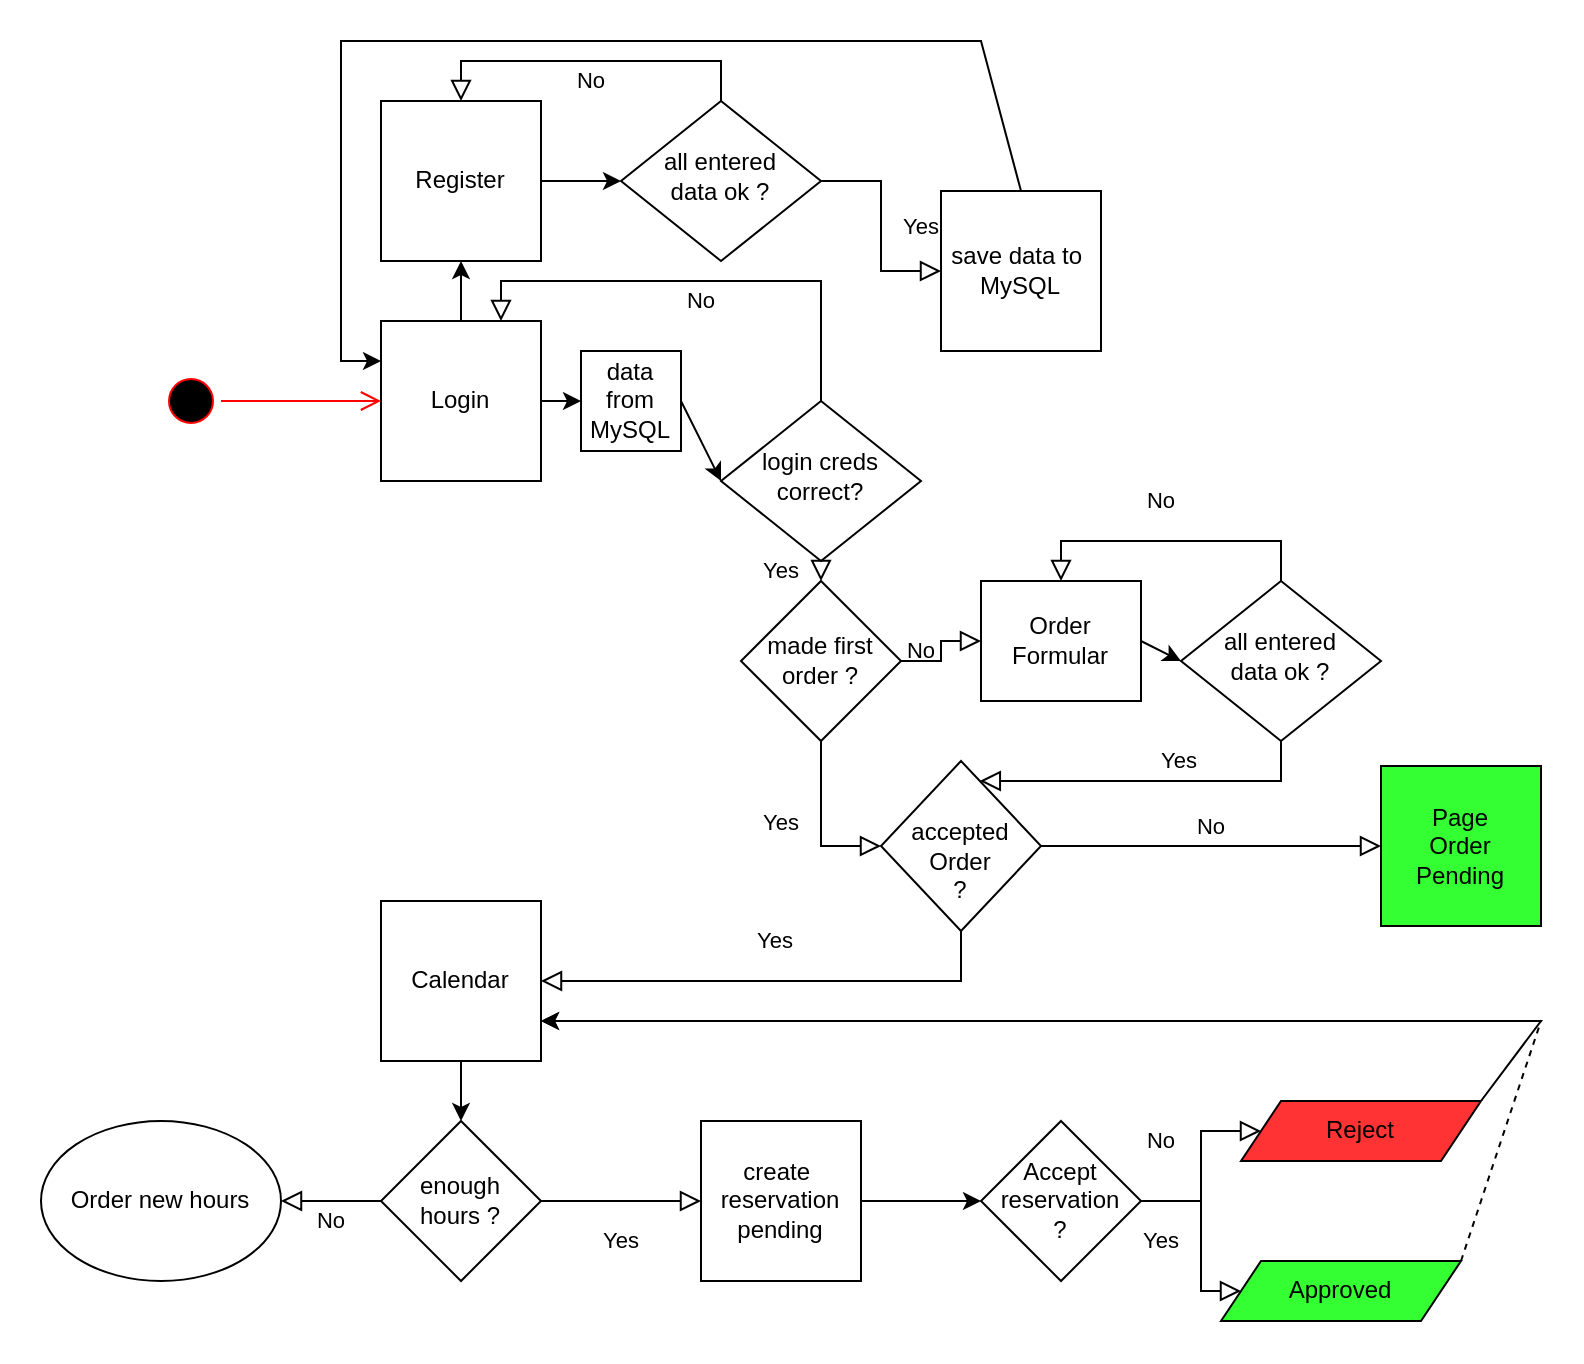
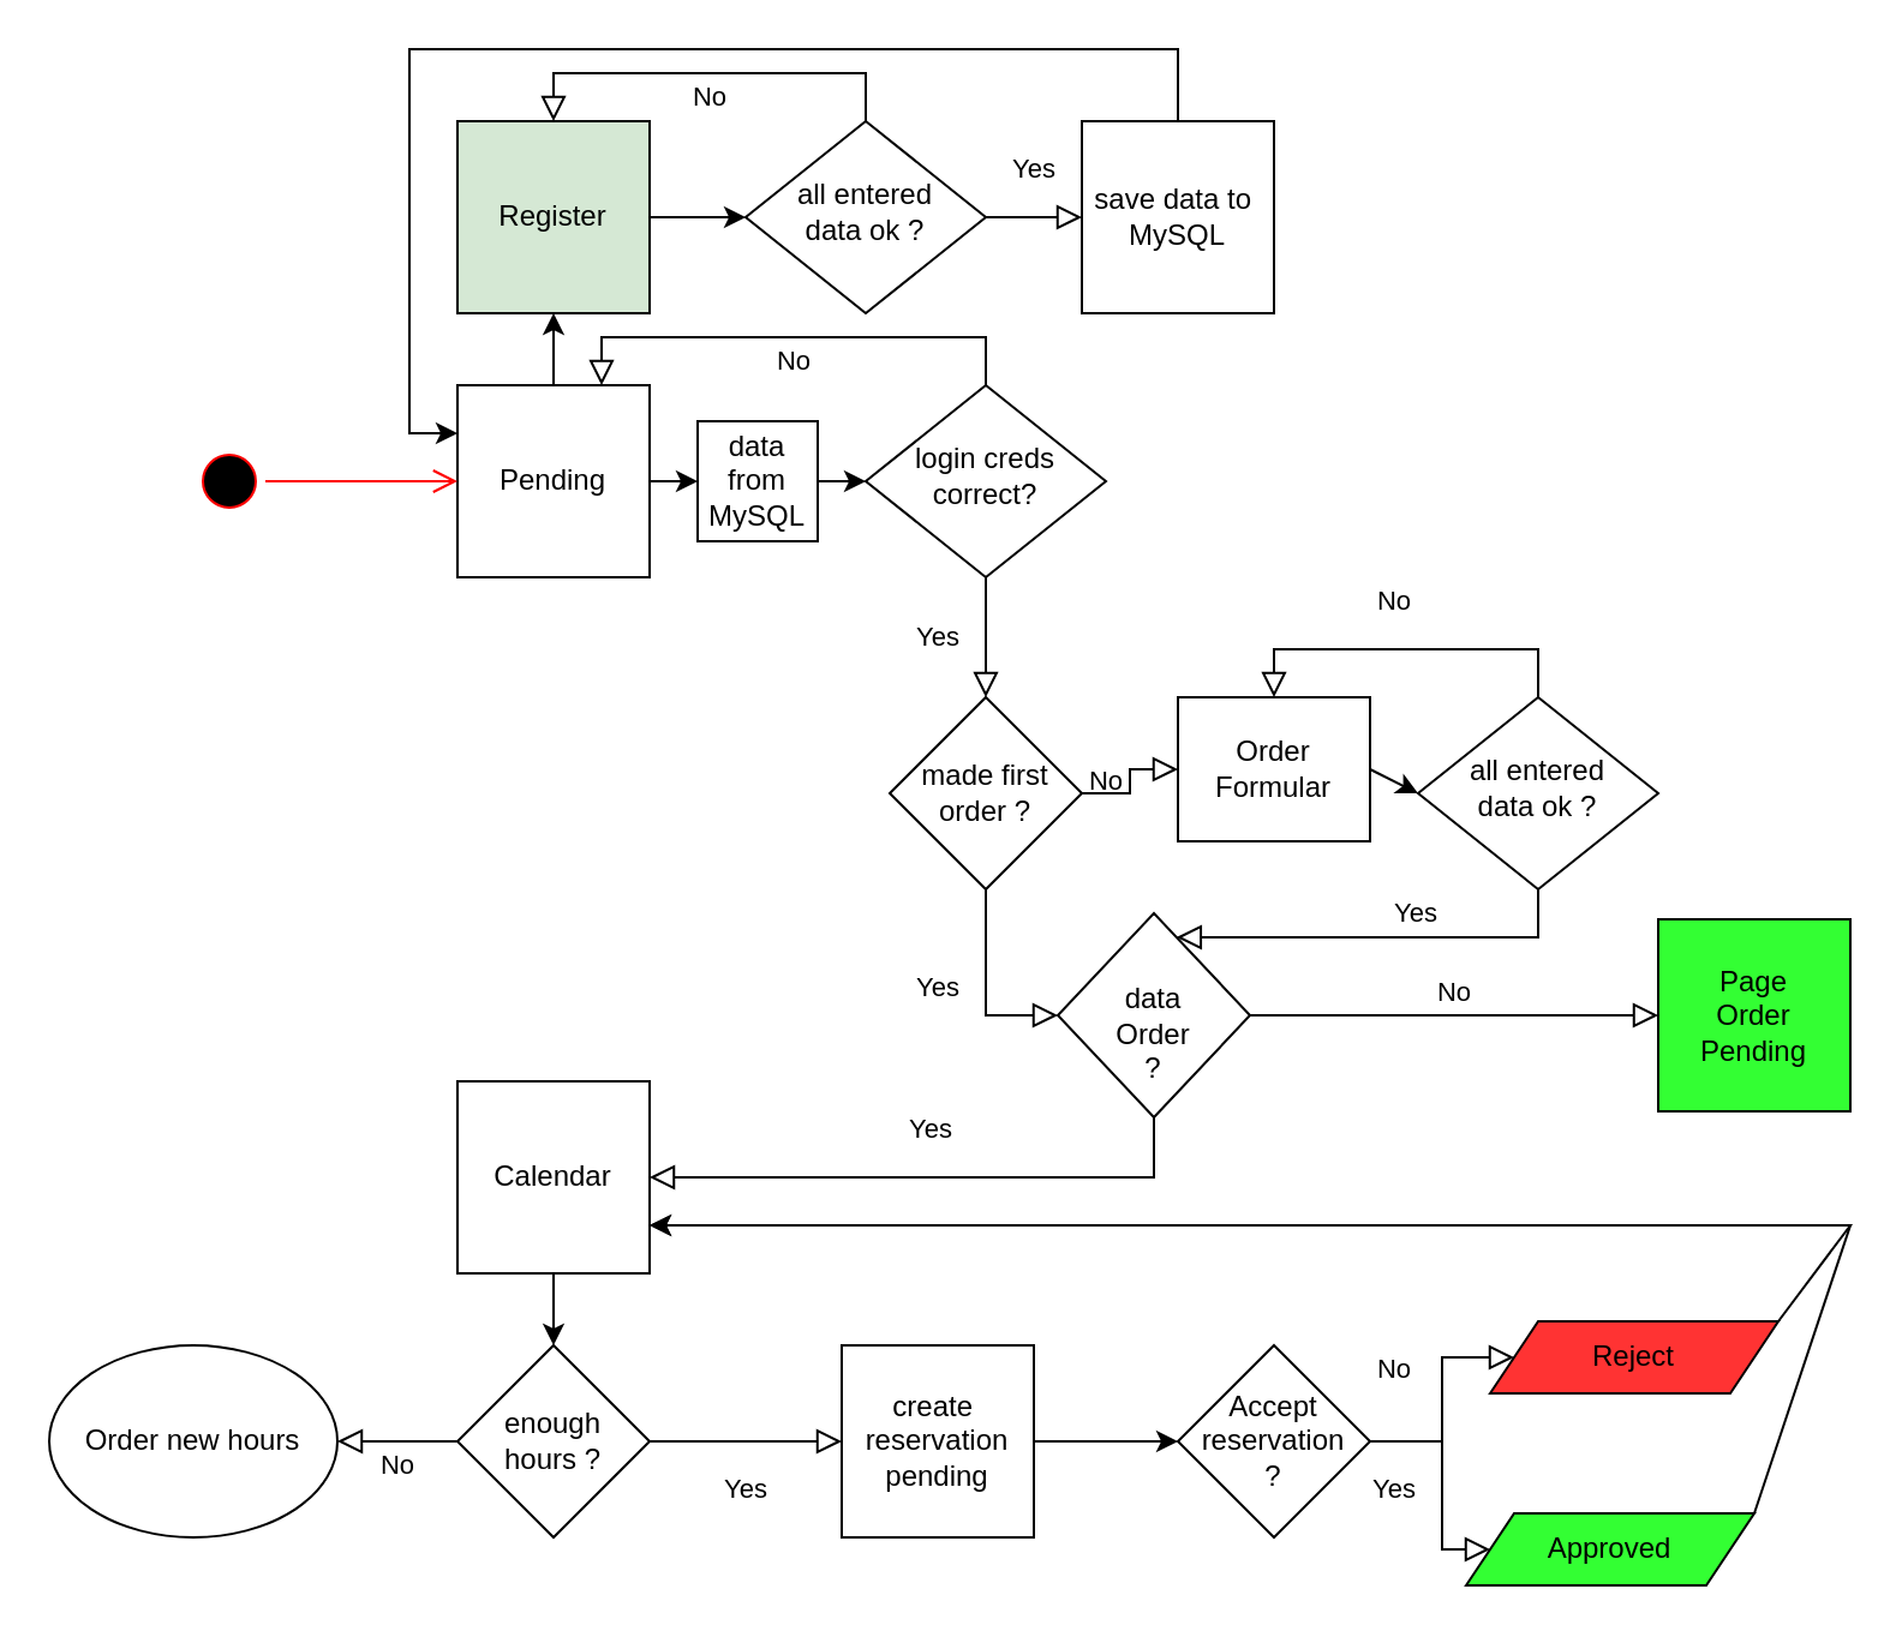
  <mxCell id="0" />
  <mxCell id="1" parent="0" />
- <mxCell id="2" value="Register" style="whiteSpace=wrap;html=1;aspect=fixed;" parent="1" vertex="1"><mxGeometry x="190" y="50" width="80" height="80" as="geometry" /></mxCell>
- <mxCell id="3" value="Login" style="whiteSpace=wrap;html=1;aspect=fixed;" parent="1" vertex="1"><mxGeometry x="190" y="160" width="80" height="80" as="geometry" /></mxCell>
+ <mxCell id="2" value="Register" style="whiteSpace=wrap;html=1;aspect=fixed;fillColor=#d5e8d4;" parent="1" vertex="1"><mxGeometry x="190" y="50" width="80" height="80" as="geometry" /></mxCell>
+ <mxCell id="3" value="Pending" style="whiteSpace=wrap;html=1;aspect=fixed;" parent="1" vertex="1"><mxGeometry x="190" y="160" width="80" height="80" as="geometry" /></mxCell>
  <mxCell id="4" value="Calendar" style="whiteSpace=wrap;html=1;aspect=fixed;" parent="1" vertex="1"><mxGeometry x="190" y="450" width="80" height="80" as="geometry" /></mxCell>
  <mxCell id="5" value="Yes" style="rounded=0;html=1;jettySize=auto;orthogonalLoop=1;fontSize=11;endArrow=block;endFill=0;endSize=8;strokeWidth=1;shadow=0;labelBackgroundColor=none;edgeStyle=orthogonalEdgeStyle;entryX=0;entryY=0.5;entryDx=0;entryDy=0;" parent="1" target="43" edge="1"><mxGeometry x="0.053" y="-20" relative="1" as="geometry"><mxPoint as="offset" /><mxPoint x="570" y="600" as="sourcePoint" /><mxPoint x="530" y="720" as="targetPoint" /><Array as="points"><mxPoint x="600" y="600" /><mxPoint x="600" y="645" /></Array></mxGeometry></mxCell>
  <mxCell id="6" value="" style="endArrow=classic;html=1;rounded=0;entryX=0.5;entryY=1;entryDx=0;entryDy=0;exitX=0.5;exitY=0;exitDx=0;exitDy=0;" parent="1" source="3" target="2" edge="1"><mxGeometry width="50" height="50" relative="1" as="geometry"><mxPoint x="190" y="220" as="sourcePoint" /><mxPoint x="240" y="170" as="targetPoint" /></mxGeometry></mxCell>
  <mxCell id="7" value="all entered &lt;br&gt;data ok ?" style="rhombus;whiteSpace=wrap;html=1;shadow=0;fontFamily=Helvetica;fontSize=12;align=center;strokeWidth=1;spacing=6;spacingTop=-4;" parent="1" vertex="1"><mxGeometry x="310" y="50" width="100" height="80" as="geometry" /></mxCell>
  <mxCell id="8" value="" style="endArrow=classic;html=1;rounded=0;entryX=0;entryY=0.5;entryDx=0;entryDy=0;exitX=1;exitY=0.5;exitDx=0;exitDy=0;" parent="1" source="2" target="7" edge="1"><mxGeometry width="50" height="50" relative="1" as="geometry"><mxPoint x="310" y="160" as="sourcePoint" /><mxPoint x="310" y="130" as="targetPoint" /></mxGeometry></mxCell>
  <mxCell id="9" value="No" style="edgeStyle=orthogonalEdgeStyle;rounded=0;html=1;jettySize=auto;orthogonalLoop=1;fontSize=11;endArrow=block;endFill=0;endSize=8;strokeWidth=1;shadow=0;labelBackgroundColor=none;exitX=0.5;exitY=0;exitDx=0;exitDy=0;entryX=0.5;entryY=0;entryDx=0;entryDy=0;" parent="1" source="7" target="2" edge="1"><mxGeometry y="10" relative="1" as="geometry"><mxPoint as="offset" /><mxPoint x="380" y="-10" as="sourcePoint" /><mxPoint x="460" y="-10" as="targetPoint" /></mxGeometry></mxCell>
  <mxCell id="10" value="Yes" style="rounded=0;html=1;jettySize=auto;orthogonalLoop=1;fontSize=11;endArrow=block;endFill=0;endSize=8;strokeWidth=1;shadow=0;labelBackgroundColor=none;edgeStyle=orthogonalEdgeStyle;exitX=1;exitY=0.5;exitDx=0;exitDy=0;entryX=0;entryY=0.5;entryDx=0;entryDy=0;" parent="1" source="7" target="11" edge="1"><mxGeometry y="20" relative="1" as="geometry"><mxPoint as="offset" /><mxPoint x="420" y="175" as="sourcePoint" /><mxPoint x="450" y="90" as="targetPoint" /></mxGeometry></mxCell>
- <mxCell id="11" value="save data to&amp;nbsp;&lt;br&gt;MySQL" style="whiteSpace=wrap;html=1;aspect=fixed;" parent="1" vertex="1"><mxGeometry x="470" y="95" width="80" height="80" as="geometry" /></mxCell>
- <mxCell id="12" value="login creds correct?" style="rhombus;whiteSpace=wrap;html=1;shadow=0;fontFamily=Helvetica;fontSize=12;align=center;strokeWidth=1;spacing=6;spacingTop=-4;" parent="1" vertex="1"><mxGeometry x="360" y="200" width="100" height="80" as="geometry" /></mxCell>
+ <mxCell id="11" value="save data to&amp;nbsp;&lt;br&gt;MySQL" style="whiteSpace=wrap;html=1;aspect=fixed;" parent="1" vertex="1"><mxGeometry x="450" y="50" width="80" height="80" as="geometry" /></mxCell>
+ <mxCell id="12" value="login creds correct?" style="rhombus;whiteSpace=wrap;html=1;shadow=0;fontFamily=Helvetica;fontSize=12;align=center;strokeWidth=1;spacing=6;spacingTop=-4;" parent="1" vertex="1"><mxGeometry x="360" y="160" width="100" height="80" as="geometry" /></mxCell>
  <mxCell id="13" value="data from MySQL" style="whiteSpace=wrap;html=1;aspect=fixed;" parent="1" vertex="1"><mxGeometry x="290" y="175" width="50" height="50" as="geometry" /></mxCell>
  <mxCell id="14" value="" style="endArrow=classic;html=1;rounded=0;entryX=0;entryY=0.5;entryDx=0;entryDy=0;exitX=1;exitY=0.5;exitDx=0;exitDy=0;" parent="1" source="3" target="13" edge="1"><mxGeometry width="50" height="50" relative="1" as="geometry"><mxPoint x="270" y="310" as="sourcePoint" /><mxPoint x="270" y="280" as="targetPoint" /></mxGeometry></mxCell>
  <mxCell id="15" value="" style="endArrow=classic;html=1;rounded=0;entryX=0;entryY=0.5;entryDx=0;entryDy=0;exitX=1;exitY=0.5;exitDx=0;exitDy=0;" parent="1" source="13" target="12" edge="1"><mxGeometry width="50" height="50" relative="1" as="geometry"><mxPoint x="359.31" y="270" as="sourcePoint" /><mxPoint x="359.31" y="240" as="targetPoint" /></mxGeometry></mxCell>
  <mxCell id="16" value="No" style="edgeStyle=orthogonalEdgeStyle;rounded=0;html=1;jettySize=auto;orthogonalLoop=1;fontSize=11;endArrow=block;endFill=0;endSize=8;strokeWidth=1;shadow=0;labelBackgroundColor=none;exitX=0.5;exitY=0;exitDx=0;exitDy=0;entryX=0.75;entryY=0;entryDx=0;entryDy=0;" parent="1" source="12" target="3" edge="1"><mxGeometry y="10" relative="1" as="geometry"><mxPoint as="offset" /><mxPoint x="480" y="175" as="sourcePoint" /><mxPoint x="560" y="175" as="targetPoint" /></mxGeometry></mxCell>
  <mxCell id="17" value="" style="endArrow=classic;html=1;rounded=0;exitX=0.5;exitY=0;exitDx=0;exitDy=0;entryX=0;entryY=0.25;entryDx=0;entryDy=0;" parent="1" source="11" target="3" edge="1"><mxGeometry width="50" height="50" relative="1" as="geometry"><mxPoint x="570" y="70" as="sourcePoint" /><mxPoint x="620" y="20" as="targetPoint" /><Array as="points"><mxPoint x="490" y="20" /><mxPoint x="170" y="20" /><mxPoint x="170" y="180" /></Array></mxGeometry></mxCell>
  <mxCell id="18" value="Yes" style="rounded=0;html=1;jettySize=auto;orthogonalLoop=1;fontSize=11;endArrow=block;endFill=0;endSize=8;strokeWidth=1;shadow=0;labelBackgroundColor=none;edgeStyle=orthogonalEdgeStyle;exitX=0.5;exitY=1;exitDx=0;exitDy=0;entryX=1;entryY=0.5;entryDx=0;entryDy=0;" parent="1" source="32" target="4" edge="1"><mxGeometry y="-20" relative="1" as="geometry"><mxPoint as="offset" /><mxPoint x="520" y="280" as="sourcePoint" /><mxPoint x="520" y="340" as="targetPoint" /><Array as="points"><mxPoint x="480" y="490" /></Array></mxGeometry></mxCell>
  <mxCell id="19" value="" style="edgeStyle=orthogonalEdgeStyle;rounded=0;orthogonalLoop=1;jettySize=auto;html=1;entryX=0;entryY=0.5;entryDx=0;entryDy=0;" parent="1" source="20" target="26" edge="1"><mxGeometry relative="1" as="geometry"><mxPoint x="490" y="600" as="targetPoint" /></mxGeometry></mxCell>
  <mxCell id="20" value="create&amp;nbsp;&lt;br&gt;reservation&lt;br&gt;pending" style="whiteSpace=wrap;html=1;aspect=fixed;" parent="1" vertex="1"><mxGeometry x="350" y="560" width="80" height="80" as="geometry" /></mxCell>
  <mxCell id="21" value="enough&lt;br&gt;hours ?" style="rhombus;whiteSpace=wrap;html=1;" parent="1" vertex="1"><mxGeometry x="190" y="560" width="80" height="80" as="geometry" /></mxCell>
  <mxCell id="22" value="Order new hours" style="ellipse;whiteSpace=wrap;html=1;" parent="1" vertex="1"><mxGeometry x="20" y="560" width="120" height="80" as="geometry" /></mxCell>
  <mxCell id="23" value="" style="endArrow=classic;html=1;rounded=0;exitX=0.5;exitY=1;exitDx=0;exitDy=0;entryX=0.5;entryY=0;entryDx=0;entryDy=0;" parent="1" source="4" target="21" edge="1"><mxGeometry width="50" height="50" relative="1" as="geometry"><mxPoint x="330" y="440" as="sourcePoint" /><mxPoint x="380" y="390" as="targetPoint" /></mxGeometry></mxCell>
  <mxCell id="24" value="Yes" style="rounded=0;html=1;jettySize=auto;orthogonalLoop=1;fontSize=11;endArrow=block;endFill=0;endSize=8;strokeWidth=1;shadow=0;labelBackgroundColor=none;edgeStyle=orthogonalEdgeStyle;exitX=1;exitY=0.5;exitDx=0;exitDy=0;entryX=0;entryY=0.5;entryDx=0;entryDy=0;" parent="1" source="21" target="20" edge="1"><mxGeometry y="-20" relative="1" as="geometry"><mxPoint as="offset" /><mxPoint x="300" y="610" as="sourcePoint" /><mxPoint x="340" y="600" as="targetPoint" /></mxGeometry></mxCell>
  <mxCell id="25" value="No" style="edgeStyle=orthogonalEdgeStyle;rounded=0;html=1;jettySize=auto;orthogonalLoop=1;fontSize=11;endArrow=block;endFill=0;endSize=8;strokeWidth=1;shadow=0;labelBackgroundColor=none;exitX=0;exitY=0.5;exitDx=0;exitDy=0;entryX=1;entryY=0.5;entryDx=0;entryDy=0;" parent="1" source="21" target="22" edge="1"><mxGeometry y="10" relative="1" as="geometry"><mxPoint as="offset" /><mxPoint x="50" as="sourcePoint" y="430" /><mxPoint x="130" as="targetPoint" y="430" /></mxGeometry></mxCell>
  <mxCell id="26" value="Accept reservation&lt;br&gt;?" style="rhombus;whiteSpace=wrap;html=1;" parent="1" vertex="1"><mxGeometry x="490" y="560" width="80" height="80" as="geometry" /></mxCell>
  <mxCell id="27" value="Yes" style="rounded=0;html=1;jettySize=auto;orthogonalLoop=1;fontSize=11;endArrow=block;endFill=0;endSize=8;strokeWidth=1;shadow=0;labelBackgroundColor=none;edgeStyle=orthogonalEdgeStyle;exitX=0.5;exitY=1;exitDx=0;exitDy=0;" parent="1" source="41" target="32" edge="1"><mxGeometry x="-0.162" y="-10" relative="1" as="geometry"><mxPoint as="offset" /><mxPoint x="700" y="225" as="sourcePoint" /><mxPoint x="780" y="225" as="targetPoint" /><Array as="points"><mxPoint x="640" y="390" /></Array></mxGeometry></mxCell>
  <mxCell id="28" value="No" style="edgeStyle=orthogonalEdgeStyle;rounded=0;html=1;jettySize=auto;orthogonalLoop=1;fontSize=11;endArrow=block;endFill=0;endSize=8;strokeWidth=1;shadow=0;labelBackgroundColor=none;exitX=1;exitY=0.5;exitDx=0;exitDy=0;entryX=0;entryY=0.5;entryDx=0;entryDy=0;" parent="1" source="26" target="42" edge="1"><mxGeometry x="0.263" y="20" relative="1" as="geometry"><mxPoint as="offset" /><mxPoint x="610" y="310" as="sourcePoint" /><mxPoint x="560" y="310" as="targetPoint" /><Array as="points"><mxPoint x="600" y="600" /><mxPoint x="600" y="565" /></Array></mxGeometry></mxCell>
  <mxCell id="29" value="made first&lt;br&gt;order ?" style="rhombus;whiteSpace=wrap;html=1;" parent="1" vertex="1"><mxGeometry x="370" y="290" width="80" height="80" as="geometry" /></mxCell>
  <mxCell id="30" value="No" style="edgeStyle=orthogonalEdgeStyle;rounded=0;html=1;jettySize=auto;orthogonalLoop=1;fontSize=11;endArrow=block;endFill=0;endSize=8;strokeWidth=1;shadow=0;labelBackgroundColor=none;exitX=0.5;exitY=0;exitDx=0;exitDy=0;entryX=0.5;entryY=0;entryDx=0;entryDy=0;" parent="1" source="41" target="33" edge="1"><mxGeometry x="0.067" y="-20" relative="1" as="geometry"><mxPoint as="offset" /><mxPoint x="569" y="175" as="sourcePoint" /><mxPoint x="569" y="245" as="targetPoint" /></mxGeometry></mxCell>
  <mxCell id="31" value="Page&lt;br&gt;Order&lt;br&gt;Pending" style="whiteSpace=wrap;html=1;aspect=fixed;fillColor=#33ff33;" parent="1" vertex="1"><mxGeometry x="690" y="382.5" width="80" height="80" as="geometry" /></mxCell>
- <mxCell id="32" value="&lt;br&gt;accepted&lt;br&gt;Order&lt;br&gt;?" style="rhombus;whiteSpace=wrap;html=1;" parent="1" vertex="1"><mxGeometry x="440" y="380" width="80" height="85" as="geometry" /></mxCell>
+ <mxCell id="32" value="&lt;br&gt;data&lt;br&gt;Order&lt;br&gt;?" style="rhombus;whiteSpace=wrap;html=1;" parent="1" vertex="1"><mxGeometry x="440" y="380" width="80" height="85" as="geometry" /></mxCell>
  <mxCell id="33" value="Order Formular" style="whiteSpace=wrap;html=1;aspect=fixed;" parent="1" vertex="1"><mxGeometry x="490" y="290" width="80" height="60" as="geometry" /></mxCell>
  <mxCell id="34" value="" style="endArrow=classic;html=1;rounded=0;exitX=1;exitY=0.5;exitDx=0;exitDy=0;entryX=0;entryY=0.5;entryDx=0;entryDy=0;" parent="1" source="33" target="41" edge="1"><mxGeometry width="50" height="50" relative="1" as="geometry"><mxPoint x="660" y="330" as="sourcePoint" /><mxPoint x="710" y="280" as="targetPoint" /></mxGeometry></mxCell>
  <mxCell id="35" value="No" style="edgeStyle=orthogonalEdgeStyle;rounded=0;html=1;jettySize=auto;orthogonalLoop=1;fontSize=11;endArrow=block;endFill=0;endSize=8;strokeWidth=1;shadow=0;labelBackgroundColor=none;exitX=1;exitY=0.5;exitDx=0;exitDy=0;entryX=0;entryY=0.5;entryDx=0;entryDy=0;" parent="1" source="29" target="33" edge="1"><mxGeometry y="10" relative="1" as="geometry"><mxPoint as="offset" /><mxPoint x="480" y="270" as="sourcePoint" /><mxPoint x="480" y="340" as="targetPoint" /></mxGeometry></mxCell>
  <mxCell id="36" value="Yes" style="rounded=0;html=1;jettySize=auto;orthogonalLoop=1;fontSize=11;endArrow=block;endFill=0;endSize=8;strokeWidth=1;shadow=0;labelBackgroundColor=none;edgeStyle=orthogonalEdgeStyle;entryX=0.5;entryY=0;entryDx=0;entryDy=0;exitX=0.5;exitY=1;exitDx=0;exitDy=0;" parent="1" source="12" target="29" edge="1"><mxGeometry y="-20" relative="1" as="geometry"><mxPoint as="offset" /><mxPoint x="549.5" y="190" as="sourcePoint" /><mxPoint x="549.5" y="300" as="targetPoint" /></mxGeometry></mxCell>
  <mxCell id="37" value="No" style="edgeStyle=orthogonalEdgeStyle;rounded=0;html=1;jettySize=auto;orthogonalLoop=1;fontSize=11;endArrow=block;endFill=0;endSize=8;strokeWidth=1;shadow=0;labelBackgroundColor=none;exitX=1;exitY=0.5;exitDx=0;exitDy=0;entryX=0;entryY=0.5;entryDx=0;entryDy=0;" parent="1" source="32" target="31" edge="1"><mxGeometry y="10" relative="1" as="geometry"><mxPoint as="offset" /><mxPoint x="540" y="480" as="sourcePoint" /><mxPoint x="540" y="550" as="targetPoint" /></mxGeometry></mxCell>
  <mxCell id="38" value="Yes" style="rounded=0;html=1;jettySize=auto;orthogonalLoop=1;fontSize=11;endArrow=block;endFill=0;endSize=8;strokeWidth=1;shadow=0;labelBackgroundColor=none;edgeStyle=orthogonalEdgeStyle;entryX=0;entryY=0.5;entryDx=0;entryDy=0;exitX=0.5;exitY=1;exitDx=0;exitDy=0;" parent="1" source="29" target="32" edge="1"><mxGeometry y="-20" relative="1" as="geometry"><mxPoint as="offset" /><mxPoint x="300" y="310" as="sourcePoint" /><mxPoint x="300" y="420" as="targetPoint" /></mxGeometry></mxCell>
  <mxCell id="39" value="" style="ellipse;html=1;shape=startState;fillColor=#000000;strokeColor=#ff0000;" parent="1" vertex="1"><mxGeometry x="80" y="185" width="30" height="30" as="geometry" /></mxCell>
  <mxCell id="40" value="" style="edgeStyle=orthogonalEdgeStyle;html=1;verticalAlign=bottom;endArrow=open;endSize=8;strokeColor=#ff0000;rounded=0;entryX=0;entryY=0.5;entryDx=0;entryDy=0;" parent="1" source="39" target="3" edge="1"><mxGeometry relative="1" as="geometry"><mxPoint x="180" y="205" as="targetPoint" /></mxGeometry></mxCell>
  <mxCell id="41" value="all entered &lt;br&gt;data ok ?" style="rhombus;whiteSpace=wrap;html=1;shadow=0;fontFamily=Helvetica;fontSize=12;align=center;strokeWidth=1;spacing=6;spacingTop=-4;" parent="1" vertex="1"><mxGeometry x="590" y="290" width="100" height="80" as="geometry" /></mxCell>
  <mxCell id="42" value="Reject" style="shape=parallelogram;perimeter=parallelogramPerimeter;whiteSpace=wrap;html=1;fixedSize=1;fillColor=#FF3333;" parent="1" vertex="1"><mxGeometry x="620" y="550" width="120" height="30" as="geometry" /></mxCell>
  <mxCell id="43" value="Approved" style="shape=parallelogram;perimeter=parallelogramPerimeter;whiteSpace=wrap;html=1;fixedSize=1;fillColor=#33FF33;" parent="1" vertex="1"><mxGeometry x="610" y="630" width="120" height="30" as="geometry" /></mxCell>
  <mxCell id="44" value="" style="endArrow=classic;html=1;rounded=0;exitX=1;exitY=0;exitDx=0;exitDy=0;entryX=1;entryY=0.75;entryDx=0;entryDy=0;" parent="1" source="42" target="4" edge="1"><mxGeometry width="50" height="50" relative="1" as="geometry"><mxPoint x="770" y="640" as="sourcePoint" /><mxPoint x="820" y="590" as="targetPoint" /><Array as="points"><mxPoint x="770" y="510" /></Array></mxGeometry></mxCell>
- <mxCell id="45" value="" style="endArrow=classic;html=1;rounded=0;exitX=1;exitY=0;exitDx=0;exitDy=0;entryX=1;entryY=0.75;entryDx=0;entryDy=0;dashed=1;" parent="1" source="43" target="4" edge="1"><mxGeometry width="50" height="50" relative="1" as="geometry"><mxPoint x="840" y="700" as="sourcePoint" /><mxPoint x="890" y="650" as="targetPoint" /><Array as="points"><mxPoint x="770" y="510" /></Array></mxGeometry></mxCell>
+ <mxCell id="45" value="" style="endArrow=classic;html=1;rounded=0;exitX=1;exitY=0;exitDx=0;exitDy=0;entryX=1;entryY=0.75;entryDx=0;entryDy=0;" parent="1" source="43" target="4" edge="1"><mxGeometry width="50" height="50" relative="1" as="geometry"><mxPoint x="840" y="700" as="sourcePoint" /><mxPoint x="890" y="650" as="targetPoint" /><Array as="points"><mxPoint x="770" y="510" /></Array></mxGeometry></mxCell>
